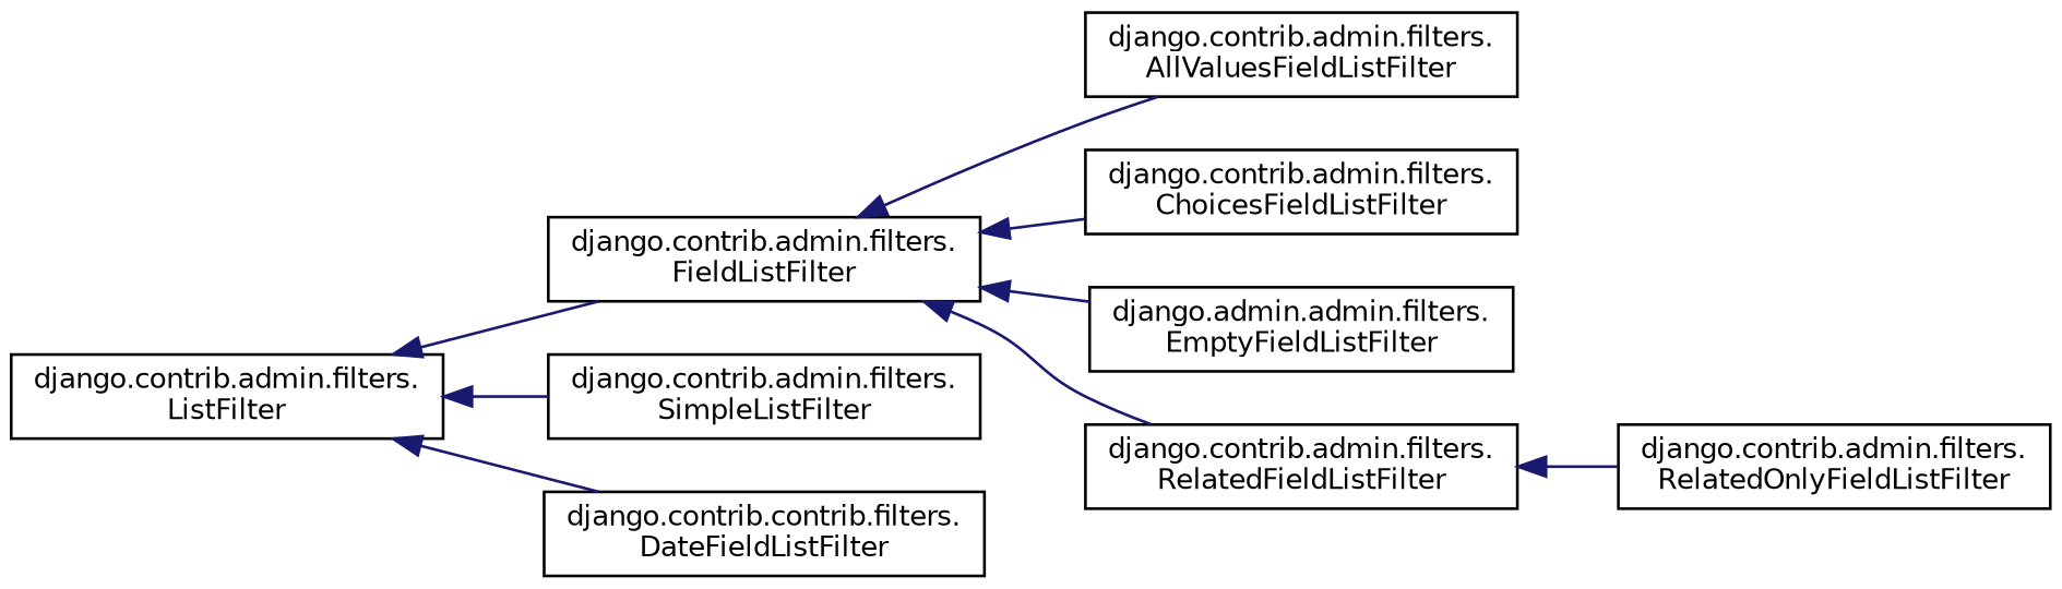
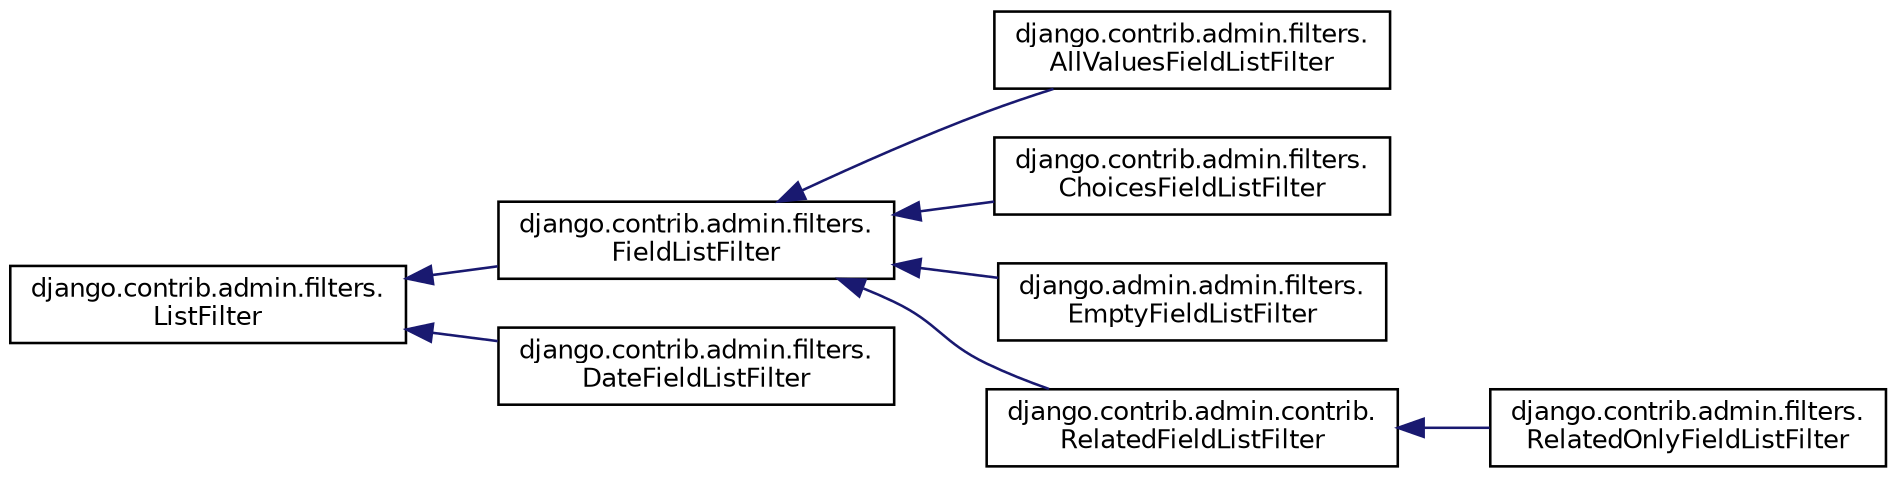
  digraph {
    rankdir=LR
    node [color=black fillcolor=white fontname=Helvetica fontsize=10 shape=record style=filled]
    edge [color=midnightblue dir=back fontname=Helvetica fontsize=10 labelfontname=Helvetica labelfontsize=10 style=solid]
    n1 [height=0.2 label="django.contrib.admin.filters.\lListFilter" width=0.4]
    n2 [height=0.2 label="django.contrib.admin.filters.\lFieldListFilter" width=0.4]
-   n3 [height=0.2 label="django.contrib.admin.filters.\lSimpleListFilter" width=0.4]
-   n4 [height=0.2 label="django.contrib.contrib.filters.\lDateFieldListFilter" width=0.4]
+   n4 [height=0.2 label="django.contrib.admin.filters.\lDateFieldListFilter" width=0.4]
    n5 [height=0.2 label="django.contrib.admin.filters.\lAllValuesFieldListFilter" width=0.4]
    n6 [height=0.2 label="django.contrib.admin.filters.\lChoicesFieldListFilter" width=0.4]
    n7 [height=0.2 label="django.admin.admin.filters.\lEmptyFieldListFilter" width=0.4]
-   n8 [height=0.2 label="django.contrib.admin.filters.\lRelatedFieldListFilter" width=0.4]
+   n8 [height=0.2 label="django.contrib.admin.contrib.\lRelatedFieldListFilter" width=0.4]
    n9 [height=0.2 label="django.contrib.admin.filters.\lRelatedOnlyFieldListFilter" width=0.4]
    n1 -> n2
-   n1 -> n3
    n1 -> n4
    n2 -> n5
    n2 -> n6
    n2 -> n7
    n2 -> n8
    n8 -> n9
  }
